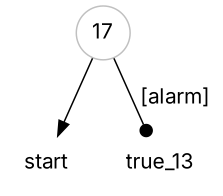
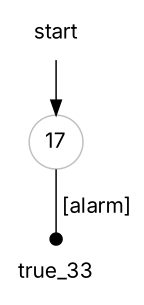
  digraph {
    arrowType=open
    fontname=Inter
    fontsize=10
    rank=same
    node [fontname=Inter shape=plaintext]
    edge [fontname=Inter]
    n1 [label=start]
    n2 [color=gray fixedsize=true label=17 shape=circle]
-   true_13
-   n2 -> n1
+   true_13 [label=true_33]
+   n1 -> n2
    n2 -> true_13 [arrowhead=dot label=" [alarm] "]
  }
